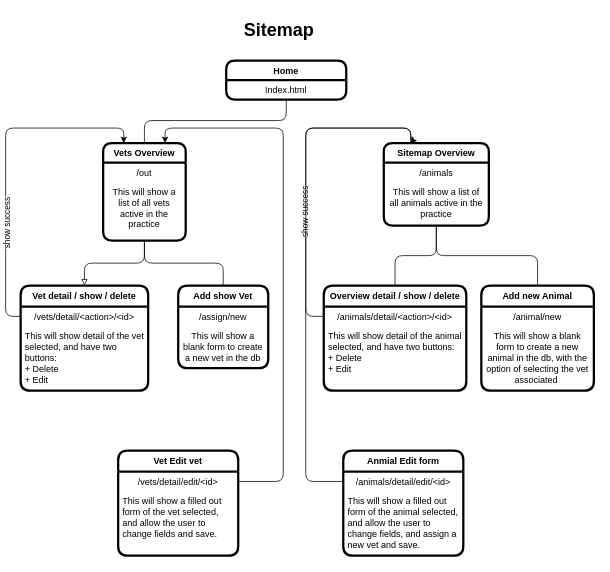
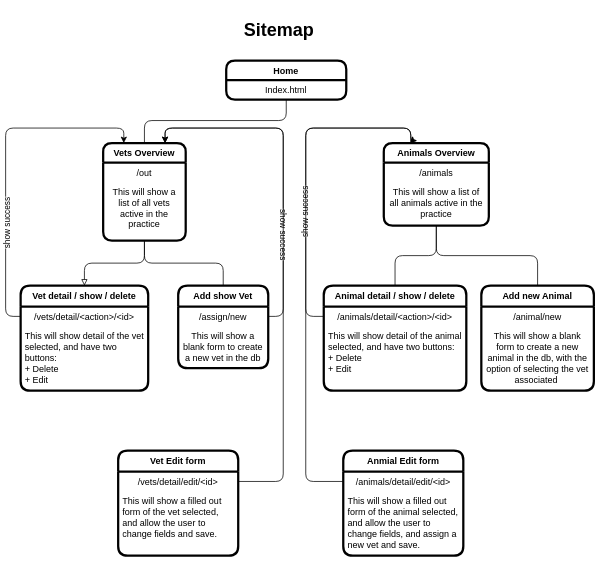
  <mxCell id="0" />
  <mxCell id="1" parent="0" />
  <mxCell id="2" value="" style="text;html=1;strokeColor=none;fillColor=none;align=center;verticalAlign=middle;whiteSpace=wrap;rounded=0;movable=0;resizable=0;rotatable=0;deletable=0;editable=0;connectable=0;" parent="1" vertex="1"><mxGeometry x="210" y="155" width="40" height="20" as="geometry" /></mxCell>
  <mxCell id="3" style="edgeStyle=orthogonalEdgeStyle;rounded=1;orthogonalLoop=1;jettySize=auto;html=1;exitX=0.5;exitY=1;exitDx=0;exitDy=0;entryX=0.5;entryY=0;entryDx=0;entryDy=0;strokeColor=#000000;endArrow=none;endFill=0;" parent="1" source="5" target="28" edge="1"><mxGeometry relative="1" as="geometry" /></mxCell>
  <mxCell id="4" style="edgeStyle=orthogonalEdgeStyle;rounded=1;orthogonalLoop=1;jettySize=auto;html=1;exitX=0.5;exitY=1;exitDx=0;exitDy=0;entryX=0.5;entryY=0;entryDx=0;entryDy=0;strokeColor=#000000;endArrow=none;endFill=0;" parent="1" source="5" target="31" edge="1"><mxGeometry relative="1" as="geometry" /></mxCell>
- <mxCell id="5" value="Sitemap Overview" style="swimlane;fontStyle=1;align=center;verticalAlign=top;childLayout=stackLayout;horizontal=1;startSize=26;horizontalStack=0;resizeParent=1;resizeParentMax=0;resizeLast=0;collapsible=1;marginBottom=0;dropTarget=1;rounded=1;glass=0;shadow=0;sketch=0;strokeWidth=3;" parent="1" vertex="1"><mxGeometry x="504" y="190" width="140" height="110" as="geometry" /></mxCell>
+ <mxCell id="5" value="Animals Overview" style="swimlane;fontStyle=1;align=center;verticalAlign=top;childLayout=stackLayout;horizontal=1;startSize=26;horizontalStack=0;resizeParent=1;resizeParentMax=0;resizeLast=0;collapsible=1;marginBottom=0;dropTarget=1;rounded=1;glass=0;shadow=0;sketch=0;strokeWidth=3;" parent="1" vertex="1"><mxGeometry x="504" y="190" width="140" height="110" as="geometry" /></mxCell>
  <mxCell id="6" value="/animals" style="text;strokeColor=none;fillColor=none;align=center;verticalAlign=top;spacingLeft=4;spacingRight=4;overflow=hidden;rotatable=0;points=[[0,0.5],[1,0.5]];portConstraint=eastwest;" parent="5" vertex="1"><mxGeometry y="26" width="140" height="26" as="geometry" /></mxCell>
  <mxCell id="7" value="This will show a list of all animals active in the practice" style="text;strokeColor=none;fillColor=none;align=center;verticalAlign=top;spacingLeft=4;spacingRight=4;overflow=hidden;rotatable=0;points=[[0,0.5],[1,0.5]];portConstraint=eastwest;whiteSpace=wrap;" parent="5" vertex="1"><mxGeometry y="52" width="140" height="58" as="geometry" /></mxCell>
  <mxCell id="8" style="edgeStyle=orthogonalEdgeStyle;rounded=1;orthogonalLoop=1;jettySize=auto;html=1;exitX=0.5;exitY=1;exitDx=0;exitDy=0;entryX=0.5;entryY=0;entryDx=0;entryDy=0;strokeColor=#000000;endArrow=block;endFill=0;" parent="1" source="10" target="13" edge="1"><mxGeometry relative="1" as="geometry" /></mxCell>
  <mxCell id="9" style="edgeStyle=orthogonalEdgeStyle;rounded=1;orthogonalLoop=1;jettySize=auto;html=1;exitX=0.5;exitY=1;exitDx=0;exitDy=0;entryX=0.5;entryY=0;entryDx=0;entryDy=0;strokeColor=#000000;endArrow=none;endFill=0;" parent="1" source="10" target="22" edge="1"><mxGeometry relative="1" as="geometry" /></mxCell>
  <mxCell id="10" value="Vets Overview" style="swimlane;fontStyle=1;align=center;verticalAlign=top;childLayout=stackLayout;horizontal=1;startSize=26;horizontalStack=0;resizeParent=1;resizeParentMax=0;resizeLast=0;collapsible=1;marginBottom=0;dropTarget=1;rounded=1;glass=0;shadow=0;sketch=0;strokeWidth=3;" parent="1" vertex="1"><mxGeometry x="130" y="190" width="110" height="130" as="geometry" /></mxCell>
  <mxCell id="11" value="/out" style="text;strokeColor=none;fillColor=none;align=center;verticalAlign=top;spacingLeft=4;spacingRight=4;overflow=hidden;rotatable=0;points=[[0,0.5],[1,0.5]];portConstraint=eastwest;" parent="10" vertex="1"><mxGeometry y="26" width="110" height="26" as="geometry" /></mxCell>
  <mxCell id="12" value="This will show a list of all vets active in the practice" style="text;strokeColor=none;fillColor=none;align=center;verticalAlign=top;spacingLeft=4;spacingRight=4;overflow=hidden;rotatable=0;points=[[0,0.5],[1,0.5]];portConstraint=eastwest;whiteSpace=wrap;" parent="10" vertex="1"><mxGeometry y="52" width="110" height="78" as="geometry" /></mxCell>
  <mxCell id="13" value="Vet detail / show / delete" style="swimlane;fontStyle=1;align=center;verticalAlign=top;childLayout=stackLayout;horizontal=1;startSize=28;horizontalStack=0;resizeParent=1;resizeParentMax=0;resizeLast=0;collapsible=1;marginBottom=0;dropTarget=1;rounded=1;glass=0;shadow=0;sketch=0;strokeWidth=3;autosize=1;" parent="1" vertex="1"><mxGeometry x="20" y="380" width="170" height="140" as="geometry" /></mxCell>
  <mxCell id="14" value="/vets/detail/&lt;action&gt;/&lt;id&gt;" style="text;strokeColor=none;fillColor=none;align=center;verticalAlign=top;spacingLeft=4;spacingRight=4;overflow=hidden;rotatable=0;points=[[0,0.5],[1,0.5]];portConstraint=eastwest;" parent="13" vertex="1"><mxGeometry y="28" width="170" height="26" as="geometry" /></mxCell>
  <mxCell id="15" value="This will show detail of the vet selected, and have two buttons:&#10;+ Delete&#10;+ Edit" style="text;strokeColor=none;fillColor=none;align=left;verticalAlign=top;spacingLeft=4;spacingRight=4;overflow=hidden;rotatable=0;points=[[0,0.5],[1,0.5]];portConstraint=eastwest;whiteSpace=wrap;" parent="13" vertex="1"><mxGeometry y="54" width="170" height="86" as="geometry" /></mxCell>
- <mxCell id="16" value="Vet Edit vet" style="swimlane;fontStyle=1;align=center;verticalAlign=top;childLayout=stackLayout;horizontal=1;startSize=28;horizontalStack=0;resizeParent=1;resizeParentMax=0;resizeLast=0;collapsible=1;marginBottom=0;dropTarget=1;rounded=1;glass=0;shadow=0;sketch=0;strokeWidth=3;autosize=1;" vertex="1" parent="1"><mxGeometry x="150" y="600" width="160" height="140" as="geometry" /></mxCell>
+ <mxCell id="16" value="Vet Edit form" style="swimlane;fontStyle=1;align=center;verticalAlign=top;childLayout=stackLayout;horizontal=1;startSize=28;horizontalStack=0;resizeParent=1;resizeParentMax=0;resizeLast=0;collapsible=1;marginBottom=0;dropTarget=1;rounded=1;glass=0;shadow=0;sketch=0;strokeWidth=3;autosize=1;" vertex="1" parent="1"><mxGeometry x="150" y="600" width="160" height="140" as="geometry" /></mxCell>
  <mxCell id="17" value="/vets/detail/edit/&lt;id&gt;" style="text;strokeColor=none;fillColor=none;align=center;verticalAlign=top;spacingLeft=4;spacingRight=4;overflow=hidden;rotatable=0;points=[[0,0.5],[1,0.5]];portConstraint=eastwest;" vertex="1" parent="16"><mxGeometry y="28" width="160" height="26" as="geometry" /></mxCell>
  <mxCell id="18" value="This will show a filled out form of the vet selected, and allow the user to change fields and save." style="text;strokeColor=none;fillColor=none;align=left;verticalAlign=top;spacingLeft=4;spacingRight=4;overflow=hidden;rotatable=0;points=[[0,0.5],[1,0.5]];portConstraint=eastwest;whiteSpace=wrap;" vertex="1" parent="16"><mxGeometry y="54" width="160" height="86" as="geometry" /></mxCell>
  <mxCell id="19" value="Anmial Edit form" style="swimlane;fontStyle=1;align=center;verticalAlign=top;childLayout=stackLayout;horizontal=1;startSize=28;horizontalStack=0;resizeParent=1;resizeParentMax=0;resizeLast=0;collapsible=1;marginBottom=0;dropTarget=1;rounded=1;glass=0;shadow=0;sketch=0;strokeWidth=3;autosize=1;" vertex="1" parent="1"><mxGeometry x="450" y="600" width="160" height="140" as="geometry" /></mxCell>
  <mxCell id="20" value="/animals/detail/edit/&lt;id&gt;" style="text;strokeColor=none;fillColor=none;align=center;verticalAlign=top;spacingLeft=4;spacingRight=4;overflow=hidden;rotatable=0;points=[[0,0.5],[1,0.5]];portConstraint=eastwest;" vertex="1" parent="19"><mxGeometry y="28" width="160" height="26" as="geometry" /></mxCell>
  <mxCell id="21" value="This will show a filled out form of the animal selected, and allow the user to change fields, and assign a new vet and save." style="text;strokeColor=none;fillColor=none;align=left;verticalAlign=top;spacingLeft=4;spacingRight=4;overflow=hidden;rotatable=0;points=[[0,0.5],[1,0.5]];portConstraint=eastwest;whiteSpace=wrap;" vertex="1" parent="19"><mxGeometry y="54" width="160" height="86" as="geometry" /></mxCell>
  <mxCell id="22" value="Add show Vet" style="swimlane;fontStyle=1;align=center;verticalAlign=top;childLayout=stackLayout;horizontal=1;startSize=28;horizontalStack=0;resizeParent=1;resizeParentMax=0;resizeLast=0;collapsible=1;marginBottom=0;dropTarget=1;rounded=1;glass=0;shadow=0;sketch=0;strokeWidth=3;autosize=1;" parent="1" vertex="1"><mxGeometry x="230" y="380" width="120" height="110" as="geometry" /></mxCell>
  <mxCell id="23" value="/assign/new" style="text;strokeColor=none;fillColor=none;align=center;verticalAlign=top;spacingLeft=4;spacingRight=4;overflow=hidden;rotatable=0;points=[[0,0.5],[1,0.5]];portConstraint=eastwest;" parent="22" vertex="1"><mxGeometry y="28" width="120" height="26" as="geometry" /></mxCell>
  <mxCell id="24" value="This will show a blank form to create a new vet in the db" style="text;strokeColor=none;fillColor=none;align=center;verticalAlign=top;spacingLeft=4;spacingRight=4;overflow=hidden;rotatable=0;points=[[0,0.5],[1,0.5]];portConstraint=eastwest;whiteSpace=wrap;" parent="22" vertex="1"><mxGeometry y="54" width="120" height="56" as="geometry" /></mxCell>
  <mxCell id="25" style="edgeStyle=orthogonalEdgeStyle;rounded=1;orthogonalLoop=1;jettySize=auto;html=1;exitX=0.5;exitY=1;exitDx=0;exitDy=0;entryX=0.5;entryY=0;entryDx=0;entryDy=0;strokeColor=#000000;endArrow=none;endFill=0;" parent="1" source="26" target="10" edge="1"><mxGeometry relative="1" as="geometry"><Array as="points"><mxPoint x="374" y="160" /><mxPoint x="185" y="160" /></Array></mxGeometry></mxCell>
  <mxCell id="26" value="Home" style="swimlane;fontStyle=1;align=center;verticalAlign=top;childLayout=stackLayout;horizontal=1;startSize=26;horizontalStack=0;resizeParent=1;resizeParentMax=0;resizeLast=0;collapsible=1;marginBottom=0;dropTarget=1;rounded=1;glass=0;shadow=0;sketch=0;strokeWidth=3;" parent="1" vertex="1"><mxGeometry x="294" y="80" width="160" height="52" as="geometry" /></mxCell>
  <mxCell id="27" value="Index.html&#10;" style="text;strokeColor=none;fillColor=none;align=center;verticalAlign=top;spacingLeft=4;spacingRight=4;overflow=hidden;rotatable=0;points=[[0,0.5],[1,0.5]];portConstraint=eastwest;" parent="26" vertex="1"><mxGeometry y="26" width="160" height="26" as="geometry" /></mxCell>
- <mxCell id="28" value="Overview detail / show / delete" style="swimlane;fontStyle=1;align=center;verticalAlign=top;childLayout=stackLayout;horizontal=1;startSize=28;horizontalStack=0;resizeParent=1;resizeParentMax=0;resizeLast=0;collapsible=1;marginBottom=0;dropTarget=1;rounded=1;glass=0;shadow=0;sketch=0;strokeWidth=3;autosize=1;" parent="1" vertex="1"><mxGeometry x="424" y="380" width="190" height="140" as="geometry" /></mxCell>
+ <mxCell id="28" value="Animal detail / show / delete" style="swimlane;fontStyle=1;align=center;verticalAlign=top;childLayout=stackLayout;horizontal=1;startSize=28;horizontalStack=0;resizeParent=1;resizeParentMax=0;resizeLast=0;collapsible=1;marginBottom=0;dropTarget=1;rounded=1;glass=0;shadow=0;sketch=0;strokeWidth=3;autosize=1;" parent="1" vertex="1"><mxGeometry x="424" y="380" width="190" height="140" as="geometry" /></mxCell>
  <mxCell id="29" value="/animals/detail/&lt;action&gt;/&lt;id&gt;" style="text;strokeColor=none;fillColor=none;align=center;verticalAlign=top;spacingLeft=4;spacingRight=4;overflow=hidden;rotatable=0;points=[[0,0.5],[1,0.5]];portConstraint=eastwest;" parent="28" vertex="1"><mxGeometry y="28" width="190" height="26" as="geometry" /></mxCell>
  <mxCell id="30" value="This will show detail of the animal selected, and have two buttons:&#10;+ Delete&#10;+ Edit" style="text;strokeColor=none;fillColor=none;align=left;verticalAlign=top;spacingLeft=4;spacingRight=4;overflow=hidden;rotatable=0;points=[[0,0.5],[1,0.5]];portConstraint=eastwest;whiteSpace=wrap;" parent="28" vertex="1"><mxGeometry y="54" width="190" height="86" as="geometry" /></mxCell>
  <mxCell id="31" value="Add new Animal" style="swimlane;fontStyle=1;align=center;verticalAlign=top;childLayout=stackLayout;horizontal=1;startSize=28;horizontalStack=0;resizeParent=1;resizeParentMax=0;resizeLast=0;collapsible=1;marginBottom=0;dropTarget=1;rounded=1;glass=0;shadow=0;sketch=0;strokeWidth=3;autosize=1;" parent="1" vertex="1"><mxGeometry x="634" y="380" width="150" height="140" as="geometry" /></mxCell>
  <mxCell id="32" value="/animal/new" style="text;strokeColor=none;fillColor=none;align=center;verticalAlign=top;spacingLeft=4;spacingRight=4;overflow=hidden;rotatable=0;points=[[0,0.5],[1,0.5]];portConstraint=eastwest;" parent="31" vertex="1"><mxGeometry y="28" width="150" height="26" as="geometry" /></mxCell>
  <mxCell id="33" value="This will show a blank form to create a new animal in the db, with the option of selecting the vet associated " style="text;strokeColor=none;fillColor=none;align=center;verticalAlign=top;spacingLeft=4;spacingRight=4;overflow=hidden;rotatable=0;points=[[0,0.5],[1,0.5]];portConstraint=eastwest;whiteSpace=wrap;" parent="31" vertex="1"><mxGeometry y="54" width="150" height="86" as="geometry" /></mxCell>
  <mxCell id="34" value="Sitemap" style="text;strokeColor=none;fillColor=none;html=1;fontSize=24;fontStyle=1;verticalAlign=middle;align=center;rounded=1;shadow=0;glass=0;sketch=0;" parent="1" vertex="1"><mxGeometry x="314" y="20" width="100" height="40" as="geometry" /></mxCell>
+ <mxCell id="35" style="edgeStyle=orthogonalEdgeStyle;rounded=1;orthogonalLoop=1;jettySize=auto;html=1;exitX=1;exitY=0.5;exitDx=0;exitDy=0;endArrow=classic;endFill=1;entryX=0.75;entryY=0;entryDx=0;entryDy=0;" parent="1" source="23" target="10" edge="1"><mxGeometry relative="1" as="geometry"><mxPoint x="260" y="200" as="targetPoint" /></mxGeometry></mxCell>
+ <mxCell id="36" value="show success" style="edgeLabel;html=1;align=center;verticalAlign=middle;resizable=0;points=[];rotation=90;" parent="35" vertex="1" connectable="0"><mxGeometry x="-0.42" y="-1" relative="1" as="geometry"><mxPoint as="offset" /></mxGeometry></mxCell>
  <mxCell id="37" style="edgeStyle=orthogonalEdgeStyle;rounded=1;orthogonalLoop=1;jettySize=auto;html=1;exitX=0;exitY=0.5;exitDx=0;exitDy=0;entryX=0.25;entryY=0;entryDx=0;entryDy=0;endArrow=classic;endFill=1;" parent="1" source="14" target="10" edge="1"><mxGeometry relative="1" as="geometry" /></mxCell>
  <mxCell id="38" value="show success" style="edgeLabel;html=1;align=center;verticalAlign=middle;resizable=0;points=[];rotation=270;" parent="37" vertex="1" connectable="0"><mxGeometry x="-0.362" y="-1" relative="1" as="geometry"><mxPoint as="offset" /></mxGeometry></mxCell>
  <mxCell id="39" style="edgeStyle=orthogonalEdgeStyle;rounded=1;orthogonalLoop=1;jettySize=auto;html=1;exitX=0;exitY=0.5;exitDx=0;exitDy=0;entryX=0.25;entryY=0;entryDx=0;entryDy=0;endArrow=classic;endFill=1;" parent="1" source="29" target="5" edge="1"><mxGeometry relative="1" as="geometry"><Array as="points"><mxPoint x="400" y="421" /><mxPoint x="400" y="170" /><mxPoint x="540" y="170" /><mxPoint x="540" y="189" /><mxPoint x="539" y="189" /></Array></mxGeometry></mxCell>
  <mxCell id="40" value="show success" style="edgeLabel;html=1;align=center;verticalAlign=middle;resizable=0;points=[];direction=west;rotation=270;" parent="39" vertex="1" connectable="0"><mxGeometry x="-0.254" y="2" relative="1" as="geometry"><mxPoint as="offset" /></mxGeometry></mxCell>
  <mxCell id="41" style="edgeStyle=orthogonalEdgeStyle;rounded=1;orthogonalLoop=1;jettySize=auto;html=1;exitX=1;exitY=0.5;exitDx=0;exitDy=0;entryX=0.75;entryY=0;entryDx=0;entryDy=0;" edge="1" parent="1" source="17" target="10"><mxGeometry relative="1" as="geometry"><Array as="points"><mxPoint x="370" y="641" /><mxPoint x="370" y="170" /><mxPoint x="213" y="170" /></Array></mxGeometry></mxCell>
  <mxCell id="42" style="edgeStyle=orthogonalEdgeStyle;rounded=1;orthogonalLoop=1;jettySize=auto;html=1;exitX=0;exitY=0.5;exitDx=0;exitDy=0;entryX=0.25;entryY=0;entryDx=0;entryDy=0;" edge="1" parent="1" source="20" target="5"><mxGeometry relative="1" as="geometry"><mxPoint x="537" y="189" as="targetPoint" /><Array as="points"><mxPoint x="400" y="641" /><mxPoint x="400" y="170" /><mxPoint x="540" y="170" /><mxPoint x="540" y="189" /><mxPoint x="539" y="189" /></Array></mxGeometry></mxCell>
